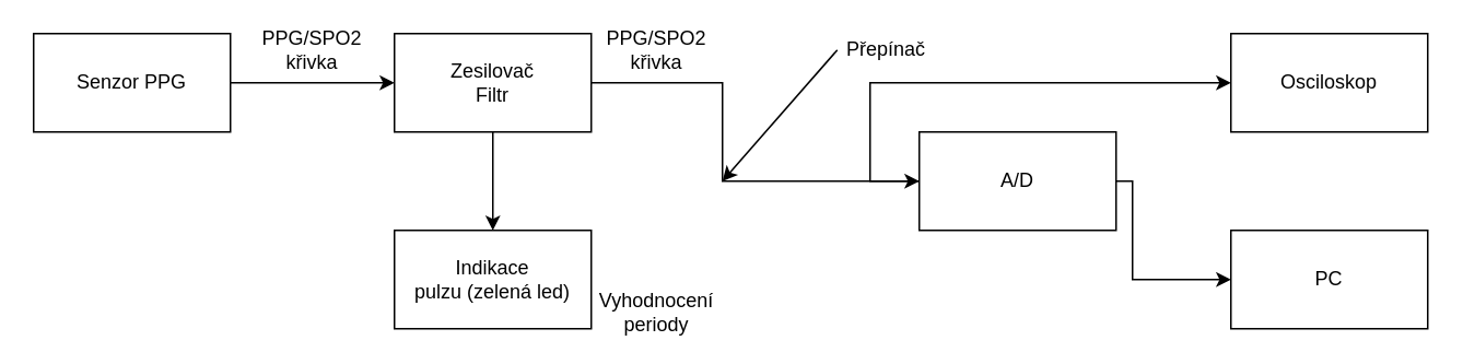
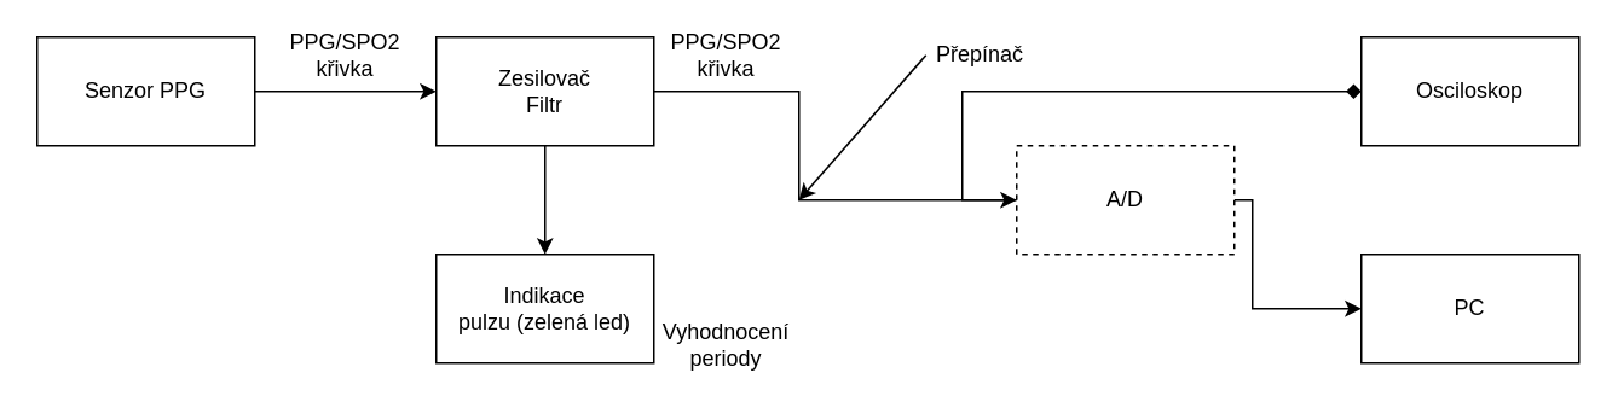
  <mxCell id="0" />
  <mxCell id="1" parent="0" />
  <mxCell id="2" style="edgeStyle=orthogonalEdgeStyle;rounded=0;orthogonalLoop=1;jettySize=auto;html=1;exitX=1;exitY=0.5;exitDx=0;exitDy=0;entryX=0;entryY=0.5;entryDx=0;entryDy=0;" edge="1" parent="1" source="3" target="6"><mxGeometry relative="1" as="geometry"><Array as="points" /></mxGeometry></mxCell>
  <mxCell id="3" value="Senzor PPG" style="rounded=0;whiteSpace=wrap;html=1;" vertex="1" parent="1"><mxGeometry x="20" y="20" width="120" height="60" as="geometry" /></mxCell>
  <mxCell id="4" style="edgeStyle=orthogonalEdgeStyle;rounded=0;orthogonalLoop=1;jettySize=auto;html=1;exitX=1;exitY=0.5;exitDx=0;exitDy=0;entryX=0;entryY=0.5;entryDx=0;entryDy=0;" edge="1" parent="1" source="6" target="10"><mxGeometry relative="1" as="geometry"><Array as="points"><mxPoint x="440" y="50" /><mxPoint x="440" y="110" /></Array></mxGeometry></mxCell>
  <mxCell id="5" style="edgeStyle=orthogonalEdgeStyle;rounded=0;orthogonalLoop=1;jettySize=auto;html=1;exitX=0.5;exitY=1;exitDx=0;exitDy=0;entryX=0.5;entryY=0;entryDx=0;entryDy=0;" edge="1" parent="1" source="6" target="7"><mxGeometry relative="1" as="geometry" /></mxCell>
  <mxCell id="6" value="&lt;div&gt;Zesilovač&lt;/div&gt;&lt;div&gt;Filtr&lt;br&gt;&lt;/div&gt;" style="rounded=0;whiteSpace=wrap;html=1;" vertex="1" parent="1"><mxGeometry x="240" y="20" width="120" height="60" as="geometry" /></mxCell>
  <mxCell id="7" value="&lt;div&gt;Indikace &lt;br&gt;&lt;/div&gt;&lt;div&gt;pulzu (zelená led)&lt;br&gt;&lt;/div&gt;" style="rounded=0;whiteSpace=wrap;html=1;" vertex="1" parent="1"><mxGeometry x="240" y="140" width="120" height="60" as="geometry" /></mxCell>
  <mxCell id="8" style="edgeStyle=orthogonalEdgeStyle;rounded=0;orthogonalLoop=1;jettySize=auto;html=1;exitX=1;exitY=0.5;exitDx=0;exitDy=0;entryX=0;entryY=0.5;entryDx=0;entryDy=0;" edge="1" parent="1" source="10" target="11"><mxGeometry relative="1" as="geometry"><Array as="points"><mxPoint x="690" y="110" /><mxPoint x="690" y="170" /></Array></mxGeometry></mxCell>
- <mxCell id="9" style="edgeStyle=elbowEdgeStyle;rounded=0;orthogonalLoop=1;jettySize=auto;html=1;exitX=0;exitY=0.5;exitDx=0;exitDy=0;" edge="1" parent="1" source="10" target="12"><mxGeometry relative="1" as="geometry"><Array as="points"><mxPoint x="530" y="50" /></Array></mxGeometry></mxCell>
- <mxCell id="10" value="A/D" style="rounded=0;whiteSpace=wrap;html=1;" vertex="1" parent="1"><mxGeometry x="560" y="80" width="120" height="60" as="geometry" /></mxCell>
+ <mxCell id="9" style="edgeStyle=elbowEdgeStyle;rounded=0;orthogonalLoop=1;jettySize=auto;html=1;exitX=0;exitY=0.5;exitDx=0;exitDy=0;endArrow=diamond;" edge="1" parent="1" source="10" target="12"><mxGeometry relative="1" as="geometry"><Array as="points"><mxPoint x="530" y="50" /></Array></mxGeometry></mxCell>
+ <mxCell id="10" value="A/D" style="rounded=0;whiteSpace=wrap;html=1;dashed=1;" vertex="1" parent="1"><mxGeometry x="560" y="80" width="120" height="60" as="geometry" /></mxCell>
  <mxCell id="11" value="PC" style="rounded=0;whiteSpace=wrap;html=1;" vertex="1" parent="1"><mxGeometry x="750" y="140" width="120" height="60" as="geometry" /></mxCell>
  <mxCell id="12" value="Osciloskop" style="rounded=0;whiteSpace=wrap;html=1;" vertex="1" parent="1"><mxGeometry x="750" y="20" width="120" height="60" as="geometry" /></mxCell>
  <mxCell id="13" value="&lt;div&gt;PPG/SPO2 &lt;br&gt;&lt;/div&gt;&lt;div&gt;křivka&lt;br&gt;&lt;/div&gt;" style="text;html=1;strokeColor=none;fillColor=none;align=center;verticalAlign=middle;whiteSpace=wrap;rounded=0;" vertex="1" parent="1"><mxGeometry x="170" y="20" width="40" height="20" as="geometry" /></mxCell>
  <mxCell id="14" value="PPG/SPO2 křivka" style="text;html=1;strokeColor=none;fillColor=none;align=center;verticalAlign=middle;whiteSpace=wrap;rounded=0;" vertex="1" parent="1"><mxGeometry x="380" y="20" width="40" height="20" as="geometry" /></mxCell>
  <mxCell id="15" value="Vyhodnocení periody" style="text;html=1;strokeColor=none;fillColor=none;align=center;verticalAlign=middle;whiteSpace=wrap;rounded=0;" vertex="1" parent="1"><mxGeometry x="380" y="180" width="40" height="20" as="geometry" /></mxCell>
  <mxCell id="16" value="" style="endArrow=classic;html=1;" edge="1" parent="1"><mxGeometry width="50" height="50" relative="1" as="geometry"><mxPoint x="510" y="30" as="sourcePoint" /><mxPoint x="440" y="110" as="targetPoint" /></mxGeometry></mxCell>
  <mxCell id="17" value="&lt;font style=&quot;font-size: 12px&quot;&gt;Přepínač&lt;/font&gt;" style="text;html=1;strokeColor=none;fillColor=none;align=center;verticalAlign=middle;whiteSpace=wrap;rounded=0;" vertex="1" parent="1"><mxGeometry x="520" y="20" width="40" height="20" as="geometry" /></mxCell>
